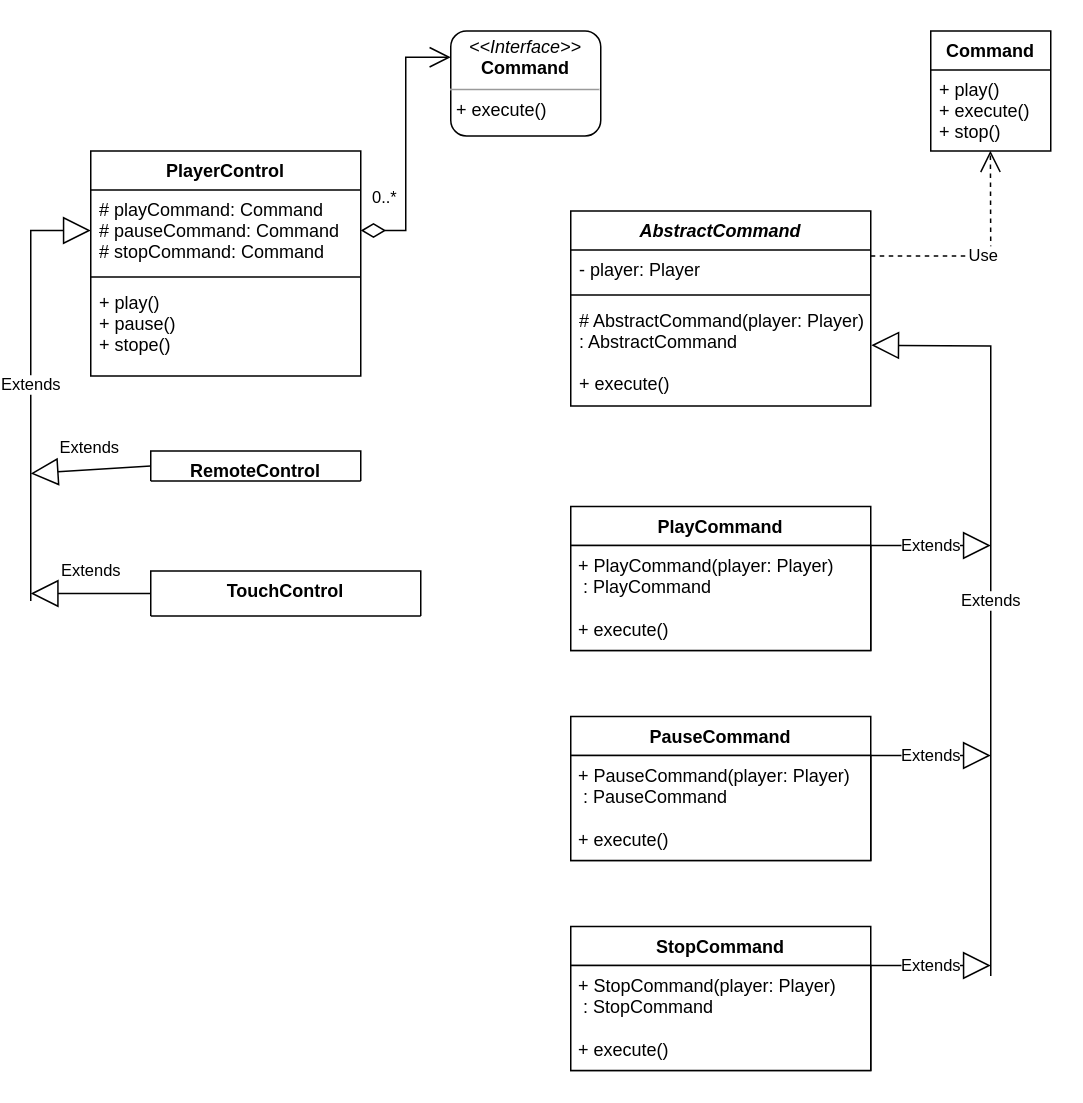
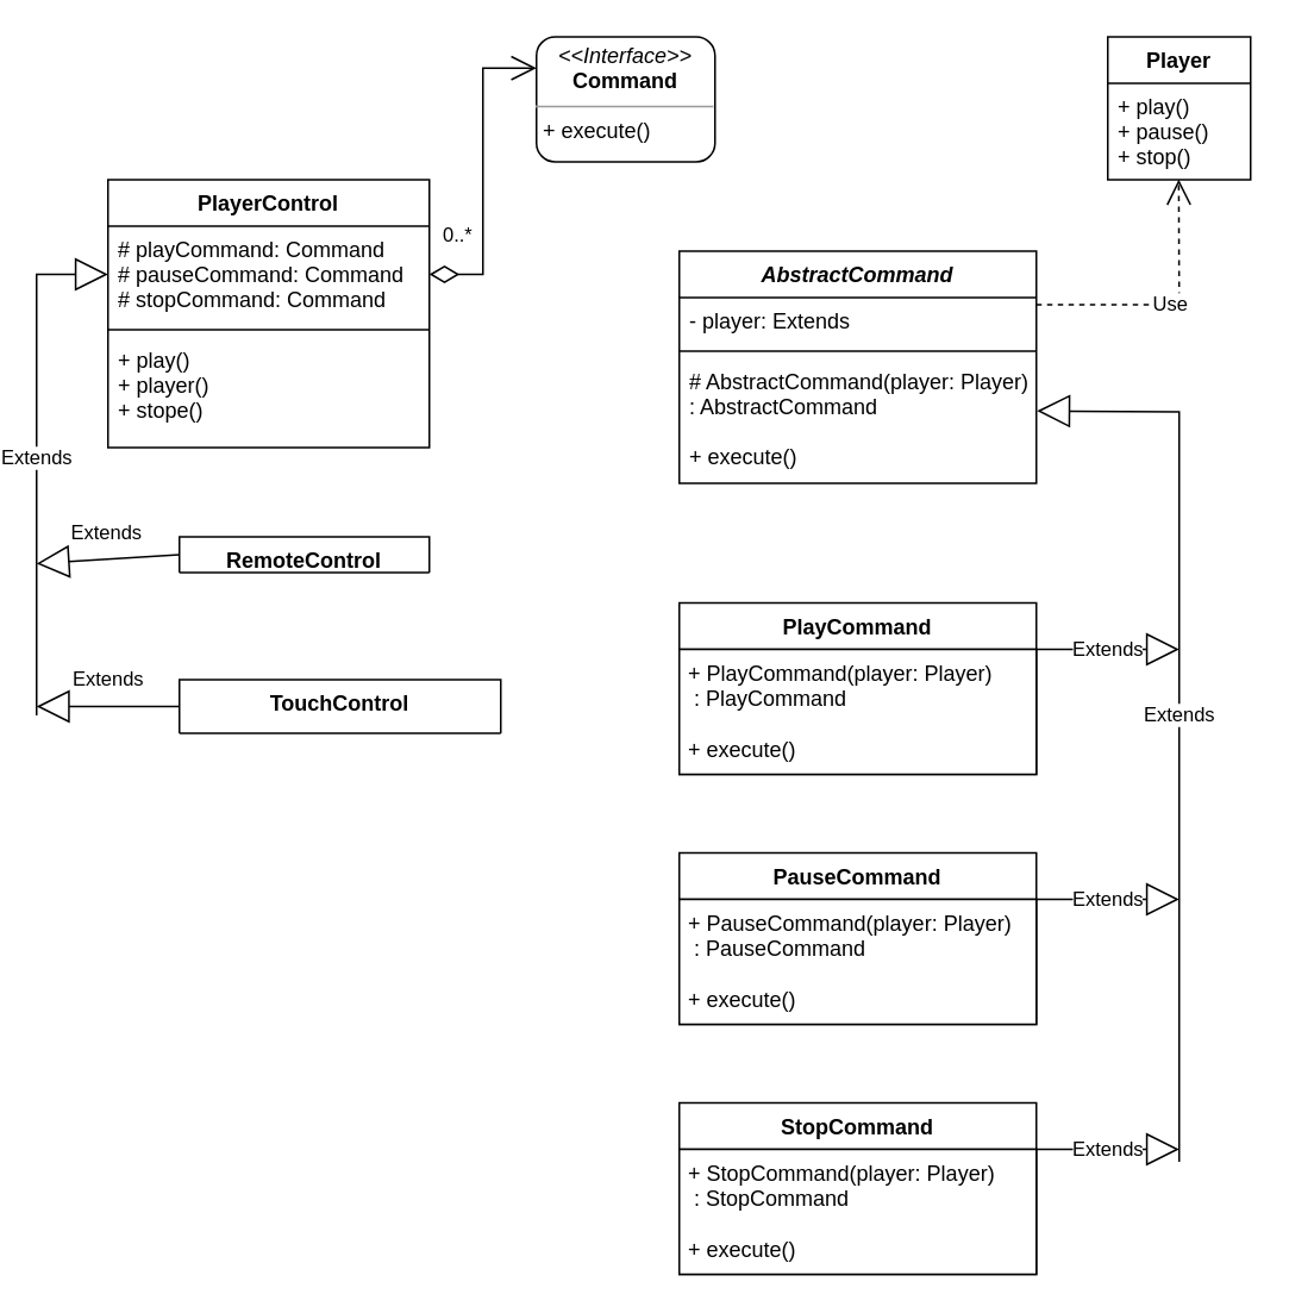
  <mxCell id="0" />
  <mxCell id="1" parent="0" />
  <mxCell id="2" value="&lt;p style=&quot;margin:0px;margin-top:4px;text-align:center;&quot;&gt;&lt;i&gt;&amp;lt;&amp;lt;Interface&amp;gt;&amp;gt;&lt;/i&gt;&lt;br&gt;&lt;b&gt;Command&lt;/b&gt;&lt;/p&gt;&lt;hr size=&quot;1&quot;&gt;&lt;p style=&quot;margin:0px;margin-left:4px;&quot;&gt;&lt;span style=&quot;background-color: initial;&quot;&gt;+ execute()&lt;/span&gt;&lt;/p&gt;" style="verticalAlign=top;align=left;overflow=fill;fontSize=12;fontFamily=Helvetica;html=1;rounded=1;" parent="1" vertex="1"><mxGeometry x="300" y="20" width="100" height="70" as="geometry" /></mxCell>
  <mxCell id="3" value="RemoteControl" style="swimlane;fontStyle=1;align=center;verticalAlign=top;childLayout=stackLayout;horizontal=1;startSize=34;horizontalStack=0;resizeParent=1;resizeParentMax=0;resizeLast=0;collapsible=1;marginBottom=0;" parent="1" vertex="1"><mxGeometry x="100" y="300" width="140" height="20" as="geometry" /></mxCell>
  <mxCell id="4" value="TouchControl" style="swimlane;fontStyle=1;align=center;verticalAlign=top;childLayout=stackLayout;horizontal=1;startSize=52;horizontalStack=0;resizeParent=1;resizeParentMax=0;resizeLast=0;collapsible=1;marginBottom=0;" parent="1" vertex="1"><mxGeometry x="100" y="380" width="180" height="30" as="geometry" /></mxCell>
  <mxCell id="5" value="PlayerControl" style="swimlane;fontStyle=1;align=center;verticalAlign=top;childLayout=stackLayout;horizontal=1;startSize=26;horizontalStack=0;resizeParent=1;resizeParentMax=0;resizeLast=0;collapsible=1;marginBottom=0;" parent="1" vertex="1"><mxGeometry x="60" y="100" width="180" height="150" as="geometry" /></mxCell>
  <mxCell id="6" value="# playCommand: Command&#10;# pauseCommand: Command&#10;# stopCommand: Command" style="text;strokeColor=none;fillColor=none;align=left;verticalAlign=top;spacingLeft=4;spacingRight=4;overflow=hidden;rotatable=0;points=[[0,0.5],[1,0.5]];portConstraint=eastwest;" parent="5" vertex="1"><mxGeometry y="26" width="180" height="54" as="geometry" /></mxCell>
  <mxCell id="7" value="" style="line;strokeWidth=1;fillColor=none;align=left;verticalAlign=middle;spacingTop=-1;spacingLeft=3;spacingRight=3;rotatable=0;labelPosition=right;points=[];portConstraint=eastwest;strokeColor=inherit;" parent="5" vertex="1"><mxGeometry y="80" width="180" height="8" as="geometry" /></mxCell>
- <mxCell id="8" value="+ play()&#10;+ pause()&#10;+ stope()" style="text;strokeColor=none;fillColor=none;align=left;verticalAlign=top;spacingLeft=4;spacingRight=4;overflow=hidden;rotatable=0;points=[[0,0.5],[1,0.5]];portConstraint=eastwest;" parent="5" vertex="1"><mxGeometry y="88" width="180" height="62" as="geometry" /></mxCell>
+ <mxCell id="8" value="+ play()&#10;+ player()&#10;+ stope()" style="text;strokeColor=none;fillColor=none;align=left;verticalAlign=top;spacingLeft=4;spacingRight=4;overflow=hidden;rotatable=0;points=[[0,0.5],[1,0.5]];portConstraint=eastwest;" parent="5" vertex="1"><mxGeometry y="88" width="180" height="62" as="geometry" /></mxCell>
  <mxCell id="9" value="AbstractCommand" style="swimlane;fontStyle=3;align=center;verticalAlign=top;childLayout=stackLayout;horizontal=1;startSize=26;horizontalStack=0;resizeParent=1;resizeParentMax=0;resizeLast=0;collapsible=1;marginBottom=0;" parent="1" vertex="1"><mxGeometry x="380" y="140" width="200" height="130" as="geometry" /></mxCell>
- <mxCell id="10" value="- player: Player" style="text;strokeColor=none;fillColor=none;align=left;verticalAlign=top;spacingLeft=4;spacingRight=4;overflow=hidden;rotatable=0;points=[[0,0.5],[1,0.5]];portConstraint=eastwest;" parent="9" vertex="1"><mxGeometry y="26" width="200" height="26" as="geometry" /></mxCell>
+ <mxCell id="10" value="- player: Extends" style="text;strokeColor=none;fillColor=none;align=left;verticalAlign=top;spacingLeft=4;spacingRight=4;overflow=hidden;rotatable=0;points=[[0,0.5],[1,0.5]];portConstraint=eastwest;" parent="9" vertex="1"><mxGeometry y="26" width="200" height="26" as="geometry" /></mxCell>
  <mxCell id="11" value="" style="line;strokeWidth=1;fillColor=none;align=left;verticalAlign=middle;spacingTop=-1;spacingLeft=3;spacingRight=3;rotatable=0;labelPosition=right;points=[];portConstraint=eastwest;strokeColor=inherit;" parent="9" vertex="1"><mxGeometry y="52" width="200" height="8" as="geometry" /></mxCell>
  <mxCell id="12" value="# AbstractCommand(player: Player) &#10;: AbstractCommand&#10;&#10;+ execute()" style="text;strokeColor=none;fillColor=none;align=left;verticalAlign=top;spacingLeft=4;spacingRight=4;overflow=hidden;rotatable=0;points=[[0,0.5],[1,0.5]];portConstraint=eastwest;" parent="9" vertex="1"><mxGeometry y="60" width="200" height="70" as="geometry" /></mxCell>
- <mxCell id="13" value="Command" style="swimlane;fontStyle=1;align=center;verticalAlign=top;childLayout=stackLayout;horizontal=1;startSize=26;horizontalStack=0;resizeParent=1;resizeParentMax=0;resizeLast=0;collapsible=1;marginBottom=0;" parent="1" vertex="1"><mxGeometry x="620" y="20" width="80" height="80" as="geometry" /></mxCell>
- <mxCell id="14" value="+ play()&#10;+ execute()&#10;+ stop()" style="text;strokeColor=none;fillColor=none;align=left;verticalAlign=top;spacingLeft=4;spacingRight=4;overflow=hidden;rotatable=0;points=[[0,0.5],[1,0.5]];portConstraint=eastwest;" parent="13" vertex="1"><mxGeometry y="26" width="80" height="54" as="geometry" /></mxCell>
+ <mxCell id="13" value="Player" style="swimlane;fontStyle=1;align=center;verticalAlign=top;childLayout=stackLayout;horizontal=1;startSize=26;horizontalStack=0;resizeParent=1;resizeParentMax=0;resizeLast=0;collapsible=1;marginBottom=0;" parent="1" vertex="1"><mxGeometry x="620" y="20" width="80" height="80" as="geometry" /></mxCell>
+ <mxCell id="14" value="+ play()&#10;+ pause()&#10;+ stop()" style="text;strokeColor=none;fillColor=none;align=left;verticalAlign=top;spacingLeft=4;spacingRight=4;overflow=hidden;rotatable=0;points=[[0,0.5],[1,0.5]];portConstraint=eastwest;" parent="13" vertex="1"><mxGeometry y="26" width="80" height="54" as="geometry" /></mxCell>
  <mxCell id="15" value="PlayCommand" style="swimlane;fontStyle=1;align=center;verticalAlign=top;childLayout=stackLayout;horizontal=1;startSize=26;horizontalStack=0;resizeParent=1;resizeParentMax=0;resizeLast=0;collapsible=1;marginBottom=0;" parent="1" vertex="1"><mxGeometry x="380" y="337" width="200" height="96" as="geometry" /></mxCell>
  <mxCell id="16" value="&lt;span style=&quot;&quot;&gt;&amp;nbsp;+ PlayCommand(player: Player)&amp;nbsp;&lt;br&gt;&amp;nbsp; : PlayCommand&lt;br&gt;&lt;br&gt;&amp;nbsp;+ execute()&lt;br&gt;&lt;/span&gt;" style="rounded=0;whiteSpace=wrap;html=1;align=left;" parent="15" vertex="1"><mxGeometry y="26" width="200" height="70" as="geometry" /></mxCell>
  <mxCell id="17" value="PauseCommand" style="swimlane;fontStyle=1;align=center;verticalAlign=top;childLayout=stackLayout;horizontal=1;startSize=26;horizontalStack=0;resizeParent=1;resizeParentMax=0;resizeLast=0;collapsible=1;marginBottom=0;" parent="1" vertex="1"><mxGeometry x="380" y="477" width="200" height="96" as="geometry" /></mxCell>
  <mxCell id="18" value="&amp;nbsp;+&amp;nbsp;&lt;span style=&quot;text-align: center;&quot;&gt;Pause&lt;/span&gt;Command(player: Player)&amp;nbsp;&lt;br&gt;&amp;nbsp; :&amp;nbsp;&lt;span style=&quot;text-align: center;&quot;&gt;Pause&lt;/span&gt;Command&lt;br&gt;&lt;br&gt;&amp;nbsp;+ execute()" style="rounded=0;whiteSpace=wrap;html=1;align=left;" parent="17" vertex="1"><mxGeometry y="26" width="200" height="70" as="geometry" /></mxCell>
  <mxCell id="19" value="StopCommand" style="swimlane;fontStyle=1;align=center;verticalAlign=top;childLayout=stackLayout;horizontal=1;startSize=26;horizontalStack=0;resizeParent=1;resizeParentMax=0;resizeLast=0;collapsible=1;marginBottom=0;" parent="1" vertex="1"><mxGeometry x="380" y="617" width="200" height="96" as="geometry" /></mxCell>
  <mxCell id="20" value="&lt;span style=&quot;&quot;&gt;&amp;nbsp;+&amp;nbsp;&lt;/span&gt;&lt;span style=&quot;text-align: center;&quot;&gt;Stop&lt;/span&gt;&lt;span style=&quot;&quot;&gt;Command(player: Player)&amp;nbsp;&lt;br&gt;&amp;nbsp; :&amp;nbsp;&lt;/span&gt;&lt;span style=&quot;text-align: center;&quot;&gt;Stop&lt;/span&gt;&lt;span style=&quot;&quot;&gt;Command&lt;br&gt;&lt;br&gt;&amp;nbsp;+ execute()&lt;br&gt;&lt;/span&gt;" style="rounded=0;whiteSpace=wrap;html=1;align=left;" parent="19" vertex="1"><mxGeometry y="26" width="200" height="70" as="geometry" /></mxCell>
  <mxCell id="21" value="Use" style="endArrow=open;endSize=12;dashed=1;html=1;rounded=0;entryX=0.497;entryY=0.998;entryDx=0;entryDy=0;entryPerimeter=0;" parent="1" target="14" edge="1"><mxGeometry width="160" relative="1" as="geometry"><mxPoint x="580" y="170" as="sourcePoint" /><mxPoint x="440" y="370" as="targetPoint" /><Array as="points"><mxPoint x="660" y="170" /></Array></mxGeometry></mxCell>
  <mxCell id="22" value="Extends" style="endArrow=block;endSize=16;endFill=0;html=1;rounded=0;entryX=1.002;entryY=0.421;entryDx=0;entryDy=0;entryPerimeter=0;" parent="1" target="12" edge="1"><mxGeometry width="160" relative="1" as="geometry"><mxPoint x="660" y="650" as="sourcePoint" /><mxPoint x="650" y="240" as="targetPoint" /><Array as="points"><mxPoint x="660" y="230" /></Array></mxGeometry></mxCell>
  <mxCell id="23" value="Extends" style="endArrow=block;endSize=16;endFill=0;html=1;rounded=0;exitX=1;exitY=0;exitDx=0;exitDy=0;" parent="1" edge="1"><mxGeometry width="160" relative="1" as="geometry"><mxPoint x="580" y="503" as="sourcePoint" /><mxPoint x="660" y="503" as="targetPoint" /></mxGeometry></mxCell>
  <mxCell id="24" value="Extends" style="endArrow=block;endSize=16;endFill=0;html=1;rounded=0;exitX=1;exitY=0;exitDx=0;exitDy=0;" parent="1" edge="1"><mxGeometry width="160" relative="1" as="geometry"><mxPoint x="580" y="643" as="sourcePoint" /><mxPoint x="660" y="643" as="targetPoint" /></mxGeometry></mxCell>
  <mxCell id="25" value="Extends" style="endArrow=block;endSize=16;endFill=0;html=1;rounded=0;exitX=1;exitY=0;exitDx=0;exitDy=0;" parent="1" edge="1"><mxGeometry width="160" relative="1" as="geometry"><mxPoint x="580" y="363" as="sourcePoint" /><mxPoint x="660" y="363" as="targetPoint" /></mxGeometry></mxCell>
  <mxCell id="26" value="0..*" style="endArrow=open;html=1;endSize=12;startArrow=diamondThin;startSize=14;startFill=0;edgeStyle=orthogonalEdgeStyle;align=left;verticalAlign=bottom;rounded=0;entryX=0;entryY=0.25;entryDx=0;entryDy=0;" parent="1" source="6" target="2" edge="1"><mxGeometry x="-0.932" y="13" relative="1" as="geometry"><mxPoint x="220" y="190" as="sourcePoint" /><mxPoint x="380" y="190" as="targetPoint" /><mxPoint as="offset" /></mxGeometry></mxCell>
  <mxCell id="27" value="Extends" style="endArrow=block;endSize=16;endFill=0;html=1;rounded=0;entryX=0;entryY=0.5;entryDx=0;entryDy=0;" parent="1" target="6" edge="1"><mxGeometry width="160" relative="1" as="geometry"><mxPoint x="20" y="400" as="sourcePoint" /><mxPoint x="340" y="300" as="targetPoint" /><Array as="points"><mxPoint x="20" y="153" /></Array></mxGeometry></mxCell>
  <mxCell id="28" value="Extends" style="endArrow=block;endSize=16;endFill=0;html=1;rounded=0;exitX=0;exitY=0.5;exitDx=0;exitDy=0;" parent="1" source="3" edge="1"><mxGeometry y="-15" width="160" relative="1" as="geometry"><mxPoint x="30" y="300" as="sourcePoint" /><mxPoint x="20" y="315" as="targetPoint" /><mxPoint as="offset" /></mxGeometry></mxCell>
  <mxCell id="29" value="Extends" style="endArrow=block;endSize=16;endFill=0;html=1;rounded=0;exitX=0;exitY=0.5;exitDx=0;exitDy=0;" parent="1" source="4" edge="1"><mxGeometry y="-15" width="160" relative="1" as="geometry"><mxPoint x="30" y="300" as="sourcePoint" /><mxPoint x="20" y="395" as="targetPoint" /><mxPoint as="offset" /></mxGeometry></mxCell>
